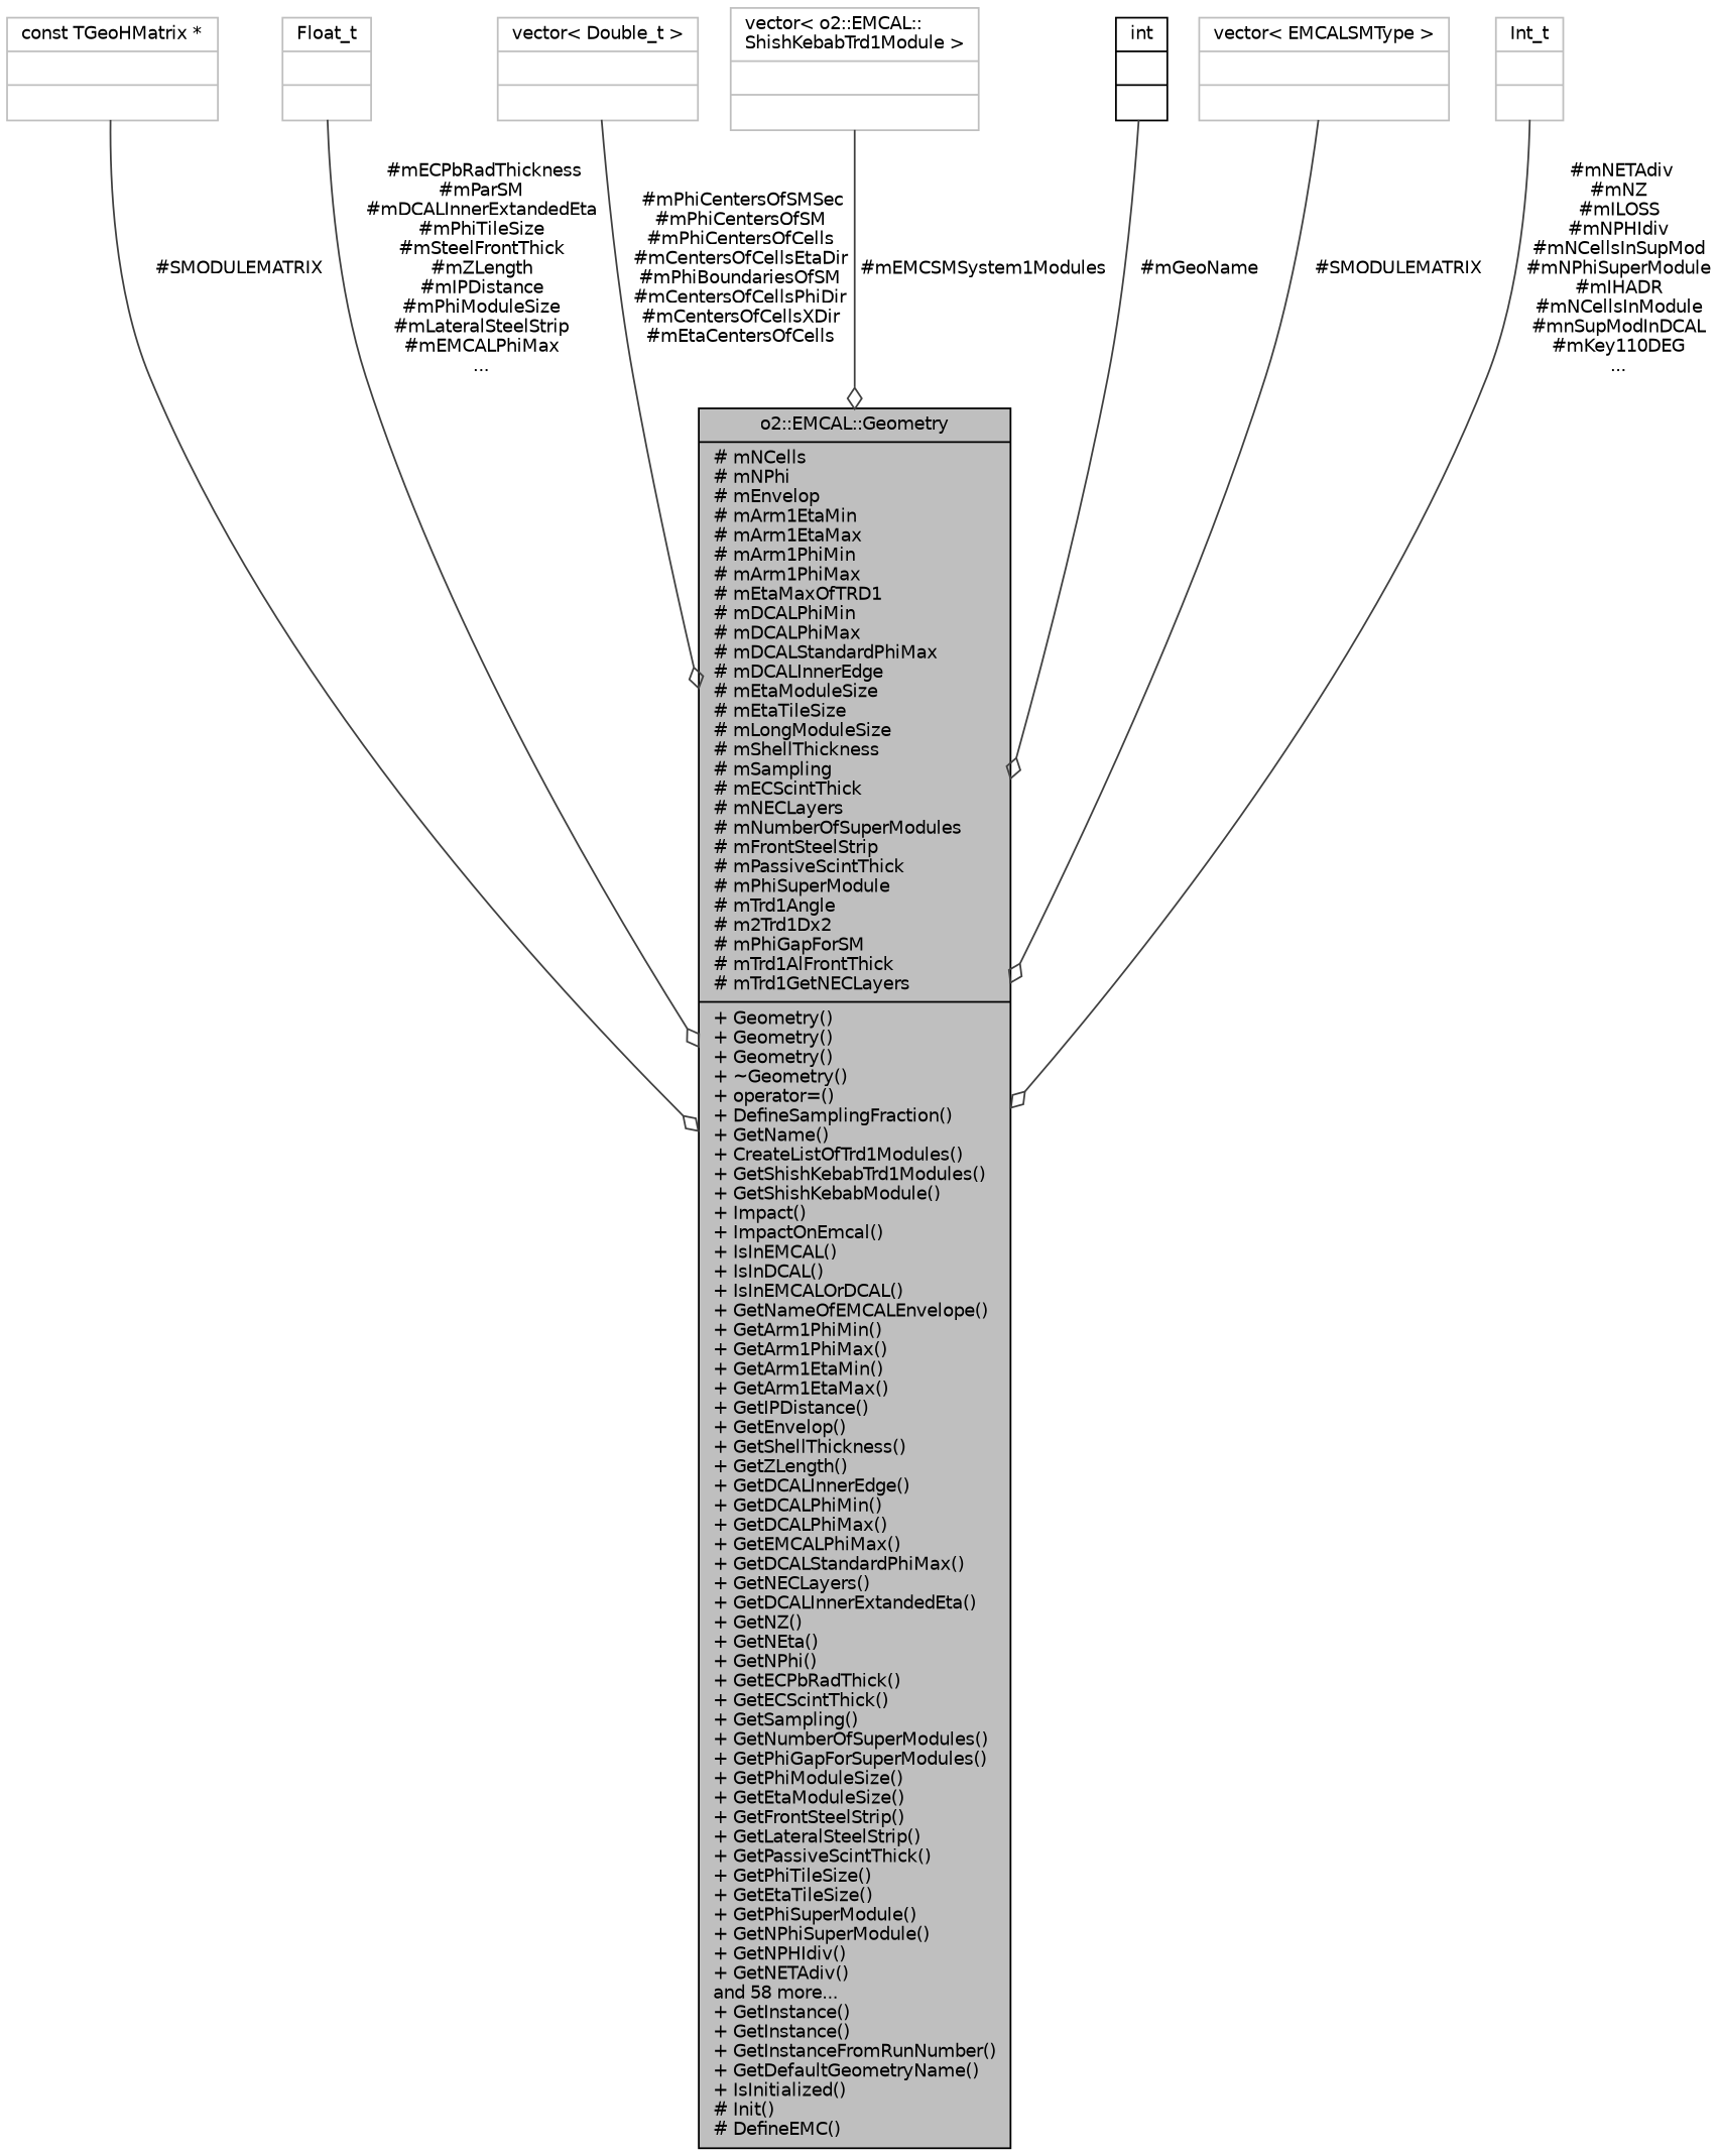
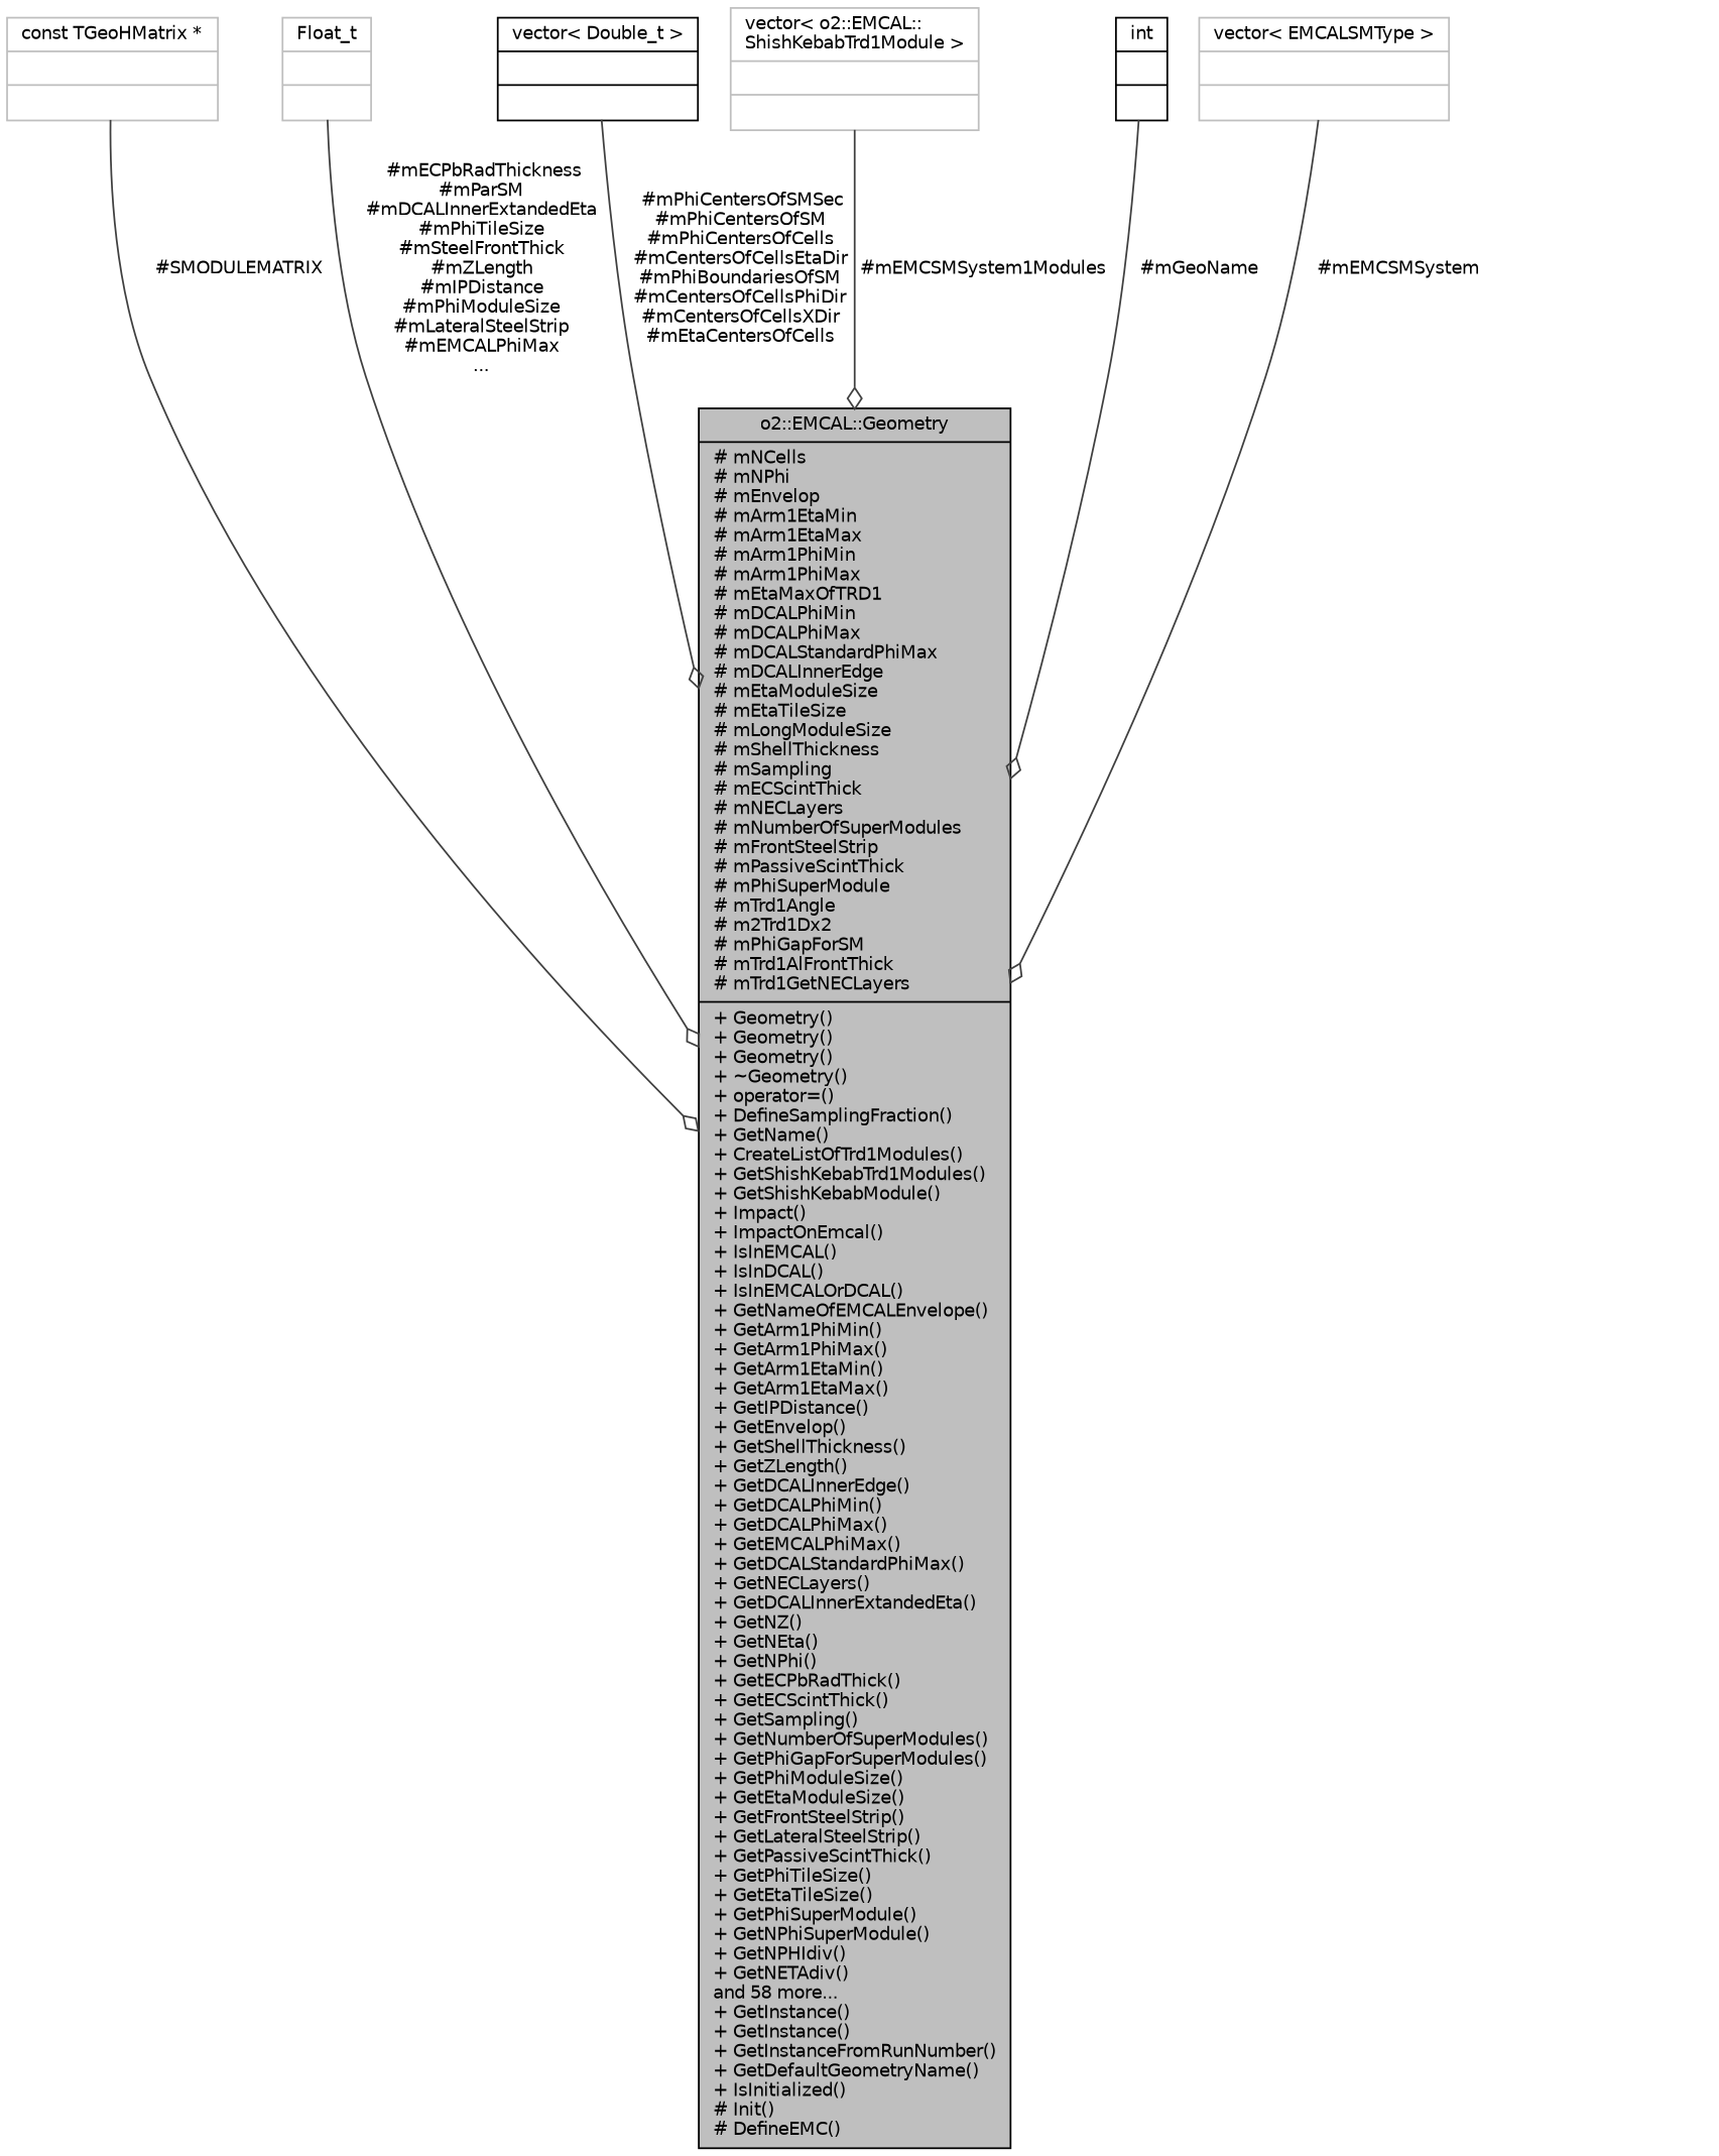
  digraph {
    node [color=grey75 fontname=Helvetica fontsize=10 shape=record]
    edge [arrowhead=odiamond color=grey25 fontname=Helvetica fontsize=10 labelfontname=Helvetica labelfontsize=10 style=solid]
    n1 [color=black fillcolor=grey75 fontcolor=black height=0.2 label="{o2::EMCAL::Geometry\n|# mNCells\l# mNPhi\l# mEnvelop\l# mArm1EtaMin\l# mArm1EtaMax\l# mArm1PhiMin\l# mArm1PhiMax\l# mEtaMaxOfTRD1\l# mDCALPhiMin\l# mDCALPhiMax\l# mDCALStandardPhiMax\l# mDCALInnerEdge\l# mEtaModuleSize\l# mEtaTileSize\l# mLongModuleSize\l# mShellThickness\l# mSampling\l# mECScintThick\l# mNECLayers\l# mNumberOfSuperModules\l# mFrontSteelStrip\l# mPassiveScintThick\l# mPhiSuperModule\l# mTrd1Angle\l# m2Trd1Dx2\l# mPhiGapForSM\l# mTrd1AlFrontThick\l# mTrd1GetNECLayers\l|+ Geometry()\l+ Geometry()\l+ Geometry()\l+ ~Geometry()\l+ operator=()\l+ DefineSamplingFraction()\l+ GetName()\l+ CreateListOfTrd1Modules()\l+ GetShishKebabTrd1Modules()\l+ GetShishKebabModule()\l+ Impact()\l+ ImpactOnEmcal()\l+ IsInEMCAL()\l+ IsInDCAL()\l+ IsInEMCALOrDCAL()\l+ GetNameOfEMCALEnvelope()\l+ GetArm1PhiMin()\l+ GetArm1PhiMax()\l+ GetArm1EtaMin()\l+ GetArm1EtaMax()\l+ GetIPDistance()\l+ GetEnvelop()\l+ GetShellThickness()\l+ GetZLength()\l+ GetDCALInnerEdge()\l+ GetDCALPhiMin()\l+ GetDCALPhiMax()\l+ GetEMCALPhiMax()\l+ GetDCALStandardPhiMax()\l+ GetNECLayers()\l+ GetDCALInnerExtandedEta()\l+ GetNZ()\l+ GetNEta()\l+ GetNPhi()\l+ GetECPbRadThick()\l+ GetECScintThick()\l+ GetSampling()\l+ GetNumberOfSuperModules()\l+ GetPhiGapForSuperModules()\l+ GetPhiModuleSize()\l+ GetEtaModuleSize()\l+ GetFrontSteelStrip()\l+ GetLateralSteelStrip()\l+ GetPassiveScintThick()\l+ GetPhiTileSize()\l+ GetEtaTileSize()\l+ GetPhiSuperModule()\l+ GetNPhiSuperModule()\l+ GetNPHIdiv()\l+ GetNETAdiv()\land 58 more...\l+ GetInstance()\l+ GetInstance()\l+ GetInstanceFromRunNumber()\l+ GetDefaultGeometryName()\l+ IsInitialized()\l# Init()\l# DefineEMC()\l}" style=filled width=0.4]
    n2 [height=0.2 label="{const TGeoHMatrix *\n||}" width=0.4]
    n3 [height=0.2 label="{Float_t\n||}" width=0.4]
-   n4 [height=0.2 label="{vector\< Double_t \>\n||}" width=0.4]
+   n4 [color=black height=0.2 label="{vector\< Double_t \>\n||}" width=0.4]
    n5 [height=0.2 label="{vector\< o2::EMCAL::\lShishKebabTrd1Module \>\n||}" width=0.4]
    n6 [color=black height=0.2 label="{int\n||}" width=0.4]
    n7 [height=0.2 label="{vector\< EMCALSMType \>\n||}" width=0.4]
-   n8 [height=0.2 label="{Int_t\n||}" width=0.4]
    n2 -> n1 [label=" #SMODULEMATRIX"]
    n3 -> n1 [label=" #mECPbRadThickness\n#mParSM\n#mDCALInnerExtandedEta\n#mPhiTileSize\n#mSteelFrontThick\n#mZLength\n#mIPDistance\n#mPhiModuleSize\n#mLateralSteelStrip\n#mEMCALPhiMax\n..."]
    n4 -> n1 [label=" #mPhiCentersOfSMSec\n#mPhiCentersOfSM\n#mPhiCentersOfCells\n#mCentersOfCellsEtaDir\n#mPhiBoundariesOfSM\n#mCentersOfCellsPhiDir\n#mCentersOfCellsXDir\n#mEtaCentersOfCells"]
    n5 -> n1 [label=" #mEMCSMSystem1Modules"]
    n6 -> n1 [label=" #mGeoName"]
-   n7 -> n1 [label=" #SMODULEMATRIX"]
-   n8 -> n1 [label=" #mNETAdiv\n#mNZ\n#mILOSS\n#mNPHIdiv\n#mNCellsInSupMod\n#mNPhiSuperModule\n#mIHADR\n#mNCellsInModule\n#mnSupModInDCAL\n#mKey110DEG\n..."]
+   n7 -> n1 [label=" #mEMCSMSystem"]
  }
